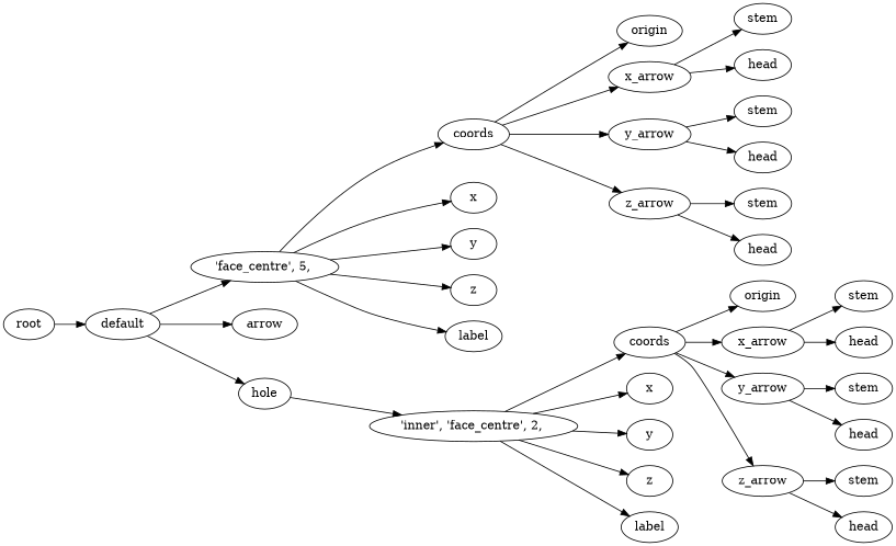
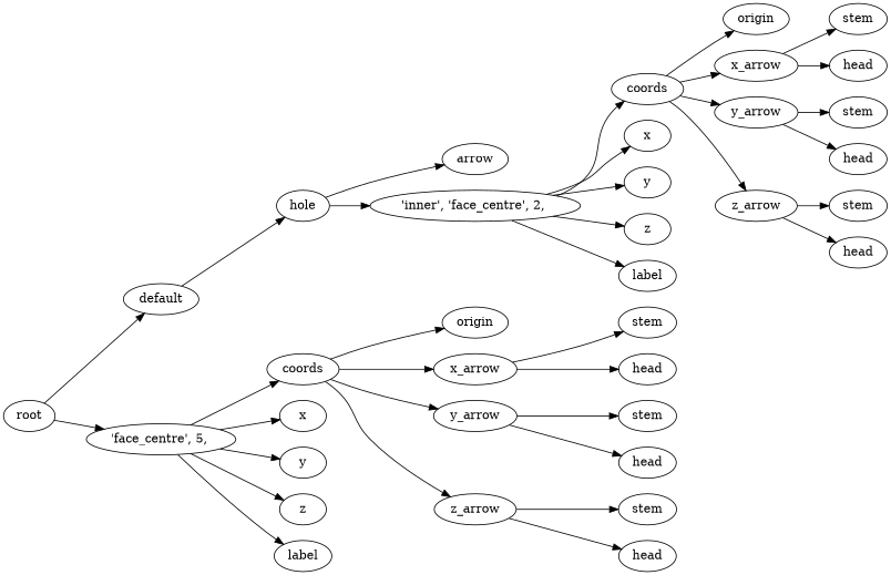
  digraph {
    rankdir=LR
    n1 [label=root]
    n2 [label=default]
    n3 [label="'face_centre',\ 5,\ "]
    n4 [label=arrow]
    n5 [label=hole]
    n6 [label=coords]
    n7 [label=x]
    n8 [label=y]
    n9 [label=z]
    n10 [label=label]
    n11 [label="'inner',\ 'face_centre',\ 2,\ "]
    n12 [label=coords]
    n13 [label=x]
    n14 [label=y]
    n15 [label=z]
    n16 [label=label]
    n17 [label=origin]
    n18 [label=x_arrow]
    n19 [label=y_arrow]
    n20 [label=z_arrow]
    n21 [label=stem]
    n22 [label=head]
    n23 [label=stem]
    n24 [label=head]
    n25 [label=stem]
    n26 [label=head]
    n27 [label=origin]
    n28 [label=x_arrow]
    n29 [label=y_arrow]
    n30 [label=z_arrow]
    n31 [label=stem]
    n32 [label=head]
    n33 [label=stem]
    n34 [label=head]
    n35 [label=stem]
    n36 [label=head]
    n1 -> n2
-   n2 -> n3
-   n2 -> n4
+   n1 -> n3
+   n5 -> n4
    n2 -> n5
    n3 -> n6
    n3 -> n7
    n3 -> n8
    n3 -> n9
    n3 -> n10
    n5 -> n11
    n6 -> n17
    n6 -> n18
    n6 -> n19
    n6 -> n20
    n11 -> n12
    n11 -> n13
    n11 -> n14
    n11 -> n15
    n11 -> n16
    n12 -> n27
    n12 -> n28
    n12 -> n29
    n12 -> n30
    n18 -> n21
    n18 -> n22
    n19 -> n23
    n19 -> n24
    n20 -> n25
    n20 -> n26
    n28 -> n31
    n28 -> n32
    n29 -> n33
    n29 -> n34
    n30 -> n35
    n30 -> n36
  }
